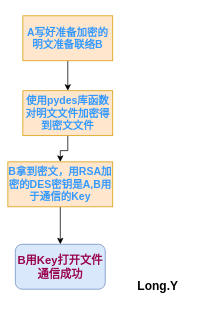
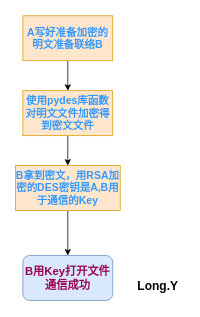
  <mxCell id="0" />
  <mxCell id="1" parent="0" />
  <mxCell id="2" value="" style="edgeStyle=orthogonalEdgeStyle;rounded=0;orthogonalLoop=1;jettySize=auto;html=1;" edge="1" parent="1" source="3" target="5"><mxGeometry relative="1" as="geometry" /></mxCell>
  <mxCell id="3" value="&lt;b&gt;&lt;font style=&quot;font-size: 14px&quot; color=&quot;#3399ff&quot;&gt;A写好准备加密的明文准备联络B&lt;/font&gt;&lt;/b&gt;" style="rounded=0;whiteSpace=wrap;html=1;fillColor=#ffe6cc;strokeColor=#d79b00;" vertex="1" parent="1"><mxGeometry x="30" y="20" width="120" height="60" as="geometry" /></mxCell>
  <mxCell id="4" value="" style="edgeStyle=orthogonalEdgeStyle;rounded=0;orthogonalLoop=1;jettySize=auto;html=1;" edge="1" parent="1" source="5" target="7"><mxGeometry relative="1" as="geometry" /></mxCell>
  <mxCell id="5" value="&lt;b&gt;&lt;font color=&quot;#3399ff&quot; style=&quot;font-size: 14px&quot;&gt;使用pydes库函数对明文文件加密得到密文文件&lt;/font&gt;&lt;/b&gt;" style="rounded=0;whiteSpace=wrap;html=1;fillColor=#ffe6cc;strokeColor=#d79b00;" vertex="1" parent="1"><mxGeometry x="30" y="120" width="120" height="60" as="geometry" /></mxCell>
  <mxCell id="6" value="" style="edgeStyle=orthogonalEdgeStyle;rounded=0;orthogonalLoop=1;jettySize=auto;html=1;" edge="1" parent="1" source="7" target="8"><mxGeometry relative="1" as="geometry" /></mxCell>
- <mxCell id="7" value="&lt;b&gt;&lt;font color=&quot;#3399ff&quot; style=&quot;font-size: 14px&quot;&gt;B拿到密文，用RSA加密的DES密钥是A,B用于通信的Key&lt;/font&gt;&lt;/b&gt;" style="rounded=0;whiteSpace=wrap;html=1;fillColor=#ffe6cc;strokeColor=#d79b00;" vertex="1" parent="1"><mxGeometry x="10" y="215" width="140" height="60" as="geometry" /></mxCell>
- <mxCell id="8" value="&lt;b&gt;&lt;font color=&quot;#99004d&quot; style=&quot;font-size: 15px&quot;&gt;B用Key打开文件通信成功&lt;/font&gt;&lt;/b&gt;" style="rounded=1;whiteSpace=wrap;html=1;fillColor=#dae8fc;strokeColor=#6c8ebf;" vertex="1" parent="1"><mxGeometry x="20" y="325" width="120" height="60" as="geometry" /></mxCell>
+ <mxCell id="7" value="&lt;b&gt;&lt;font color=&quot;#3399ff&quot; style=&quot;font-size: 14px&quot;&gt;B拿到密文，用RSA加密的DES密钥是A,B用于通信的Key&lt;/font&gt;&lt;/b&gt;" style="rounded=0;whiteSpace=wrap;html=1;fillColor=#ffe6cc;strokeColor=#d79b00;" vertex="1" parent="1"><mxGeometry x="20" y="220" width="140" height="60" as="geometry" /></mxCell>
+ <mxCell id="8" value="&lt;b&gt;&lt;font color=&quot;#99004d&quot; style=&quot;font-size: 15px&quot;&gt;B用Key打开文件通信成功&lt;/font&gt;&lt;/b&gt;" style="rounded=1;whiteSpace=wrap;html=1;fillColor=#dae8fc;strokeColor=#6c8ebf;" vertex="1" parent="1"><mxGeometry x="30" y="340" width="120" height="60" as="geometry" /></mxCell>
  <mxCell id="9" value="&lt;b&gt;&lt;font style=&quot;font-size: 16px&quot;&gt;Long.Y&lt;/font&gt;&lt;/b&gt;" style="text;html=1;align=center;verticalAlign=middle;resizable=0;points=[];autosize=1;" vertex="1" parent="1"><mxGeometry x="175" y="370" width="70" height="20" as="geometry" /></mxCell>
